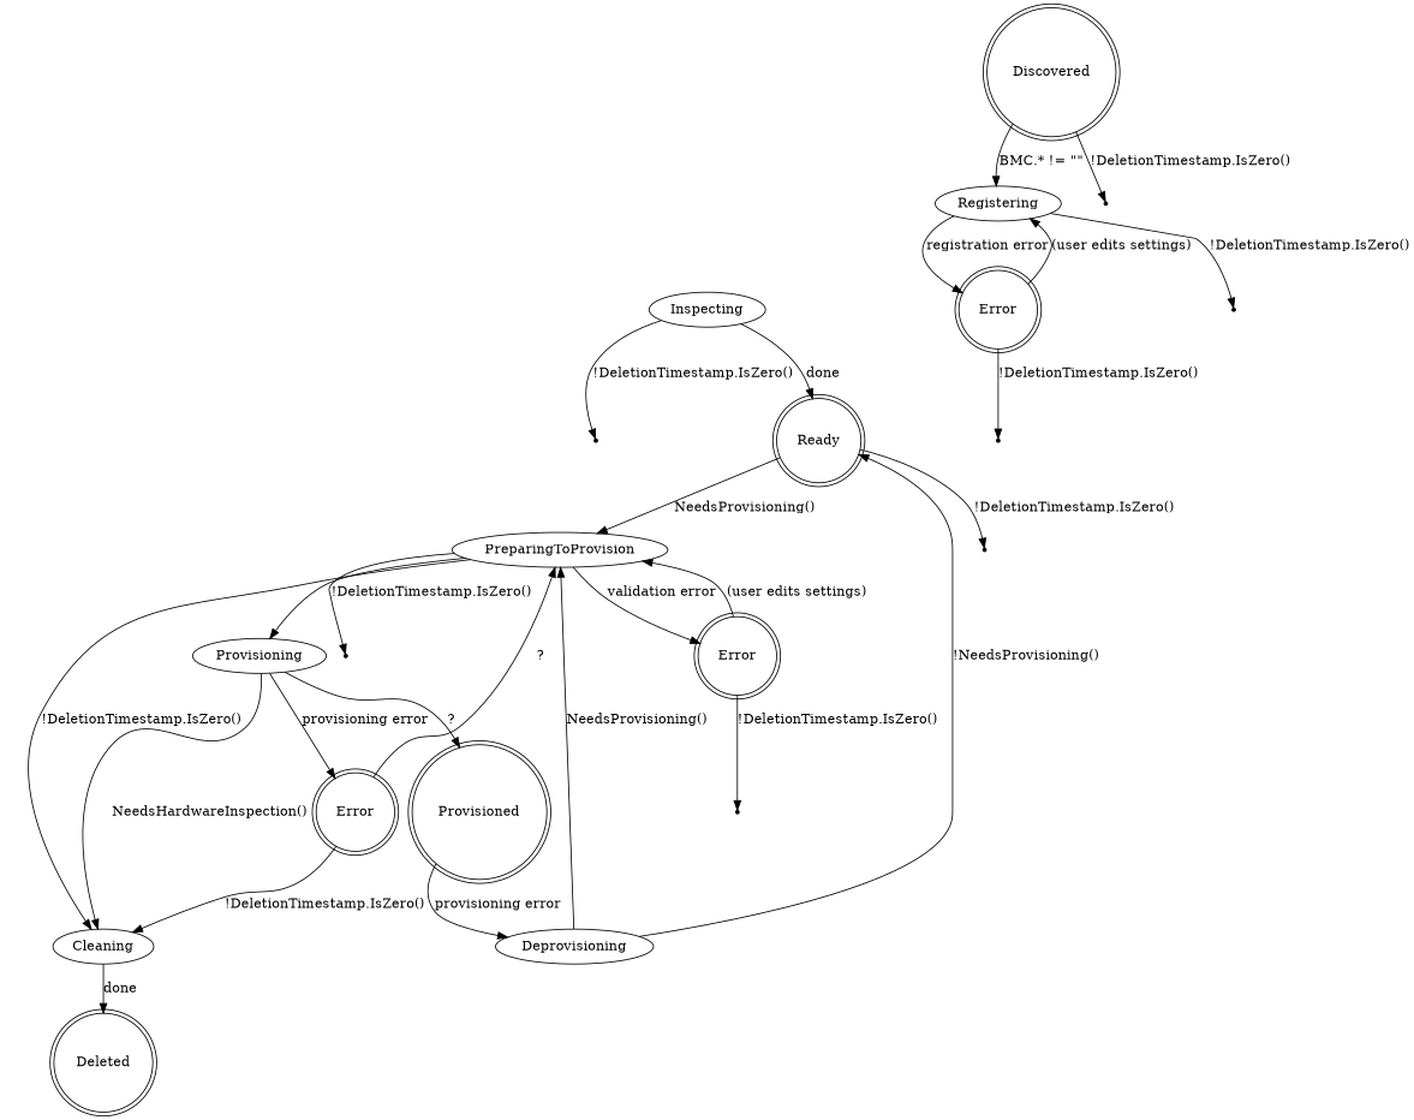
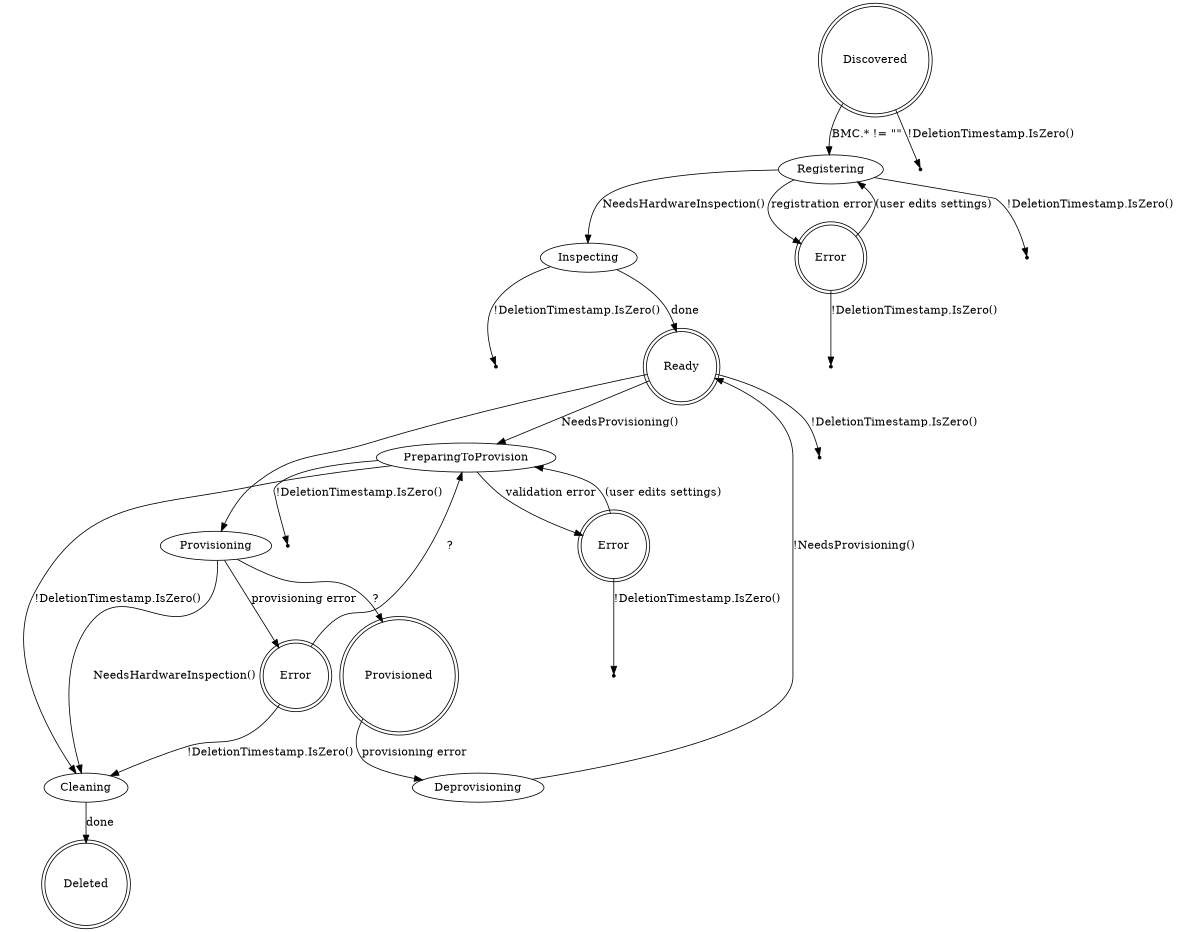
  digraph {
    node [shape=doublecircle]
    Registering [shape=""]
    Discovered
    Deleted1 [shape=point]
    Inspecting [shape=""]
    n5 [label=Error]
    Deleted2 [shape=point]
    Ready
    Deleted3 [shape=point]
    Deleted4 [shape=point]
    PreparingToProvision [shape=""]
    Deleted5 [shape=point]
    n12 [label=Error]
    Provisioning [shape=""]
    Deleted6 [shape=point]
    Cleaning [shape=""]
    Deleted7 [shape=point]
    Provisioned
    n18 [label=Error]
    Deprovisioning [shape=""]
    Deleted
+   Registering -> Inspecting [label="NeedsHardwareInspection()"]
    Registering -> n5 [label="registration error" shape=doublecircle]
    Registering -> Deleted2 [label="!DeletionTimestamp.IsZero()"]
    Discovered -> Registering [label="BMC.* != \"\""]
    Discovered -> Deleted1 [label="!DeletionTimestamp.IsZero()"]
    Inspecting -> Ready [label=done]
    Inspecting -> Deleted3 [label="!DeletionTimestamp.IsZero()"]
    n5 -> Registering [label="(user edits settings)"]
    n5 -> Deleted4 [label="!DeletionTimestamp.IsZero()"]
    Ready -> PreparingToProvision [label="NeedsProvisioning()"]
    Ready -> Deleted5 [label="!DeletionTimestamp.IsZero()"]
    PreparingToProvision -> n12 [label="validation error"]
-   PreparingToProvision -> Provisioning
+   Ready -> Provisioning
    PreparingToProvision -> Deleted6 [label="!DeletionTimestamp.IsZero()"]
    PreparingToProvision -> Cleaning [label="!DeletionTimestamp.IsZero()"]
    n12 -> PreparingToProvision [label="(user edits settings)"]
    n12 -> Deleted7 [label="!DeletionTimestamp.IsZero()"]
    Provisioning -> Cleaning [label="NeedsHardwareInspection()"]
    Provisioning -> Provisioned [label="?"]
    Provisioning -> n18 [label="provisioning error"]
    Cleaning -> Deleted [label=done]
    Provisioned -> Deprovisioning [label="provisioning error"]
    n18 -> PreparingToProvision [label="?"]
    n18 -> Cleaning [label="!DeletionTimestamp.IsZero()"]
    Deprovisioning -> Ready [label="!NeedsProvisioning()"]
-   Deprovisioning -> PreparingToProvision [label="NeedsProvisioning()"]
  }
